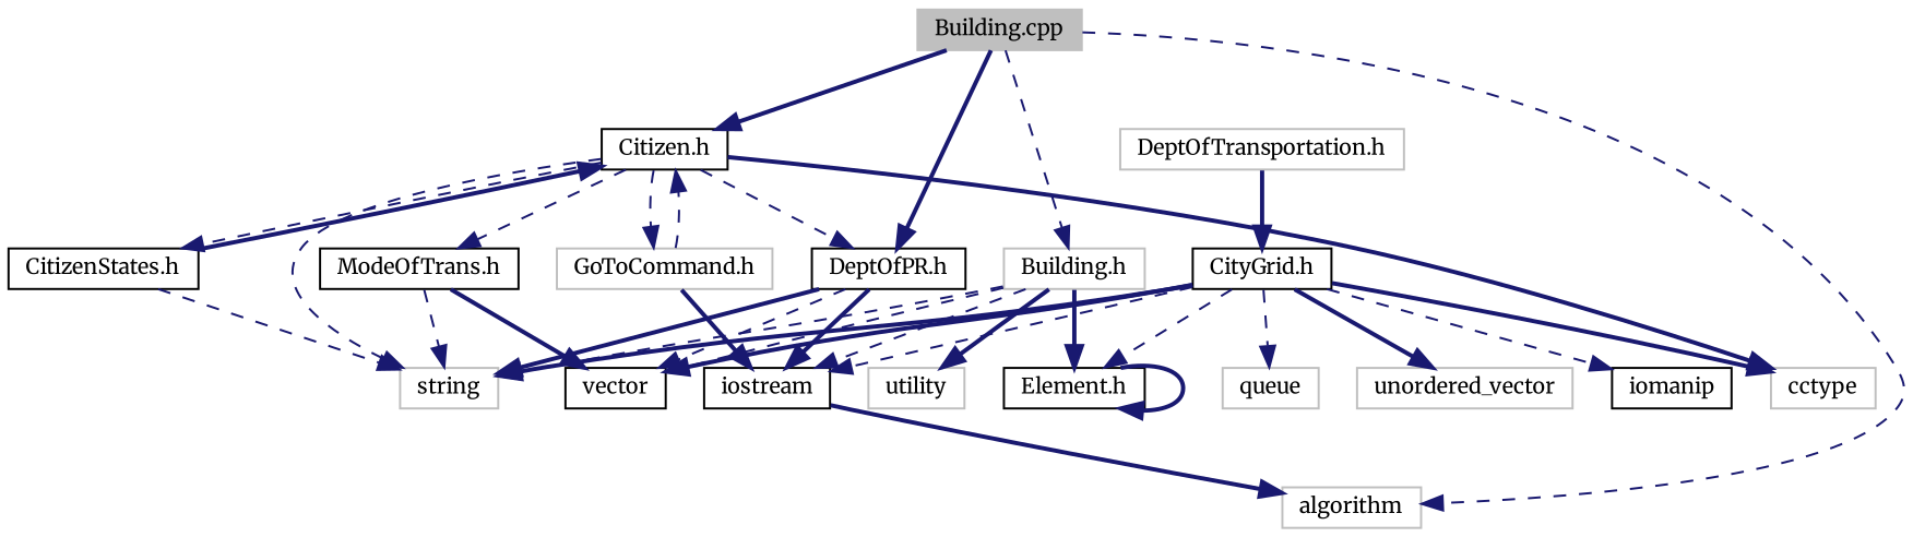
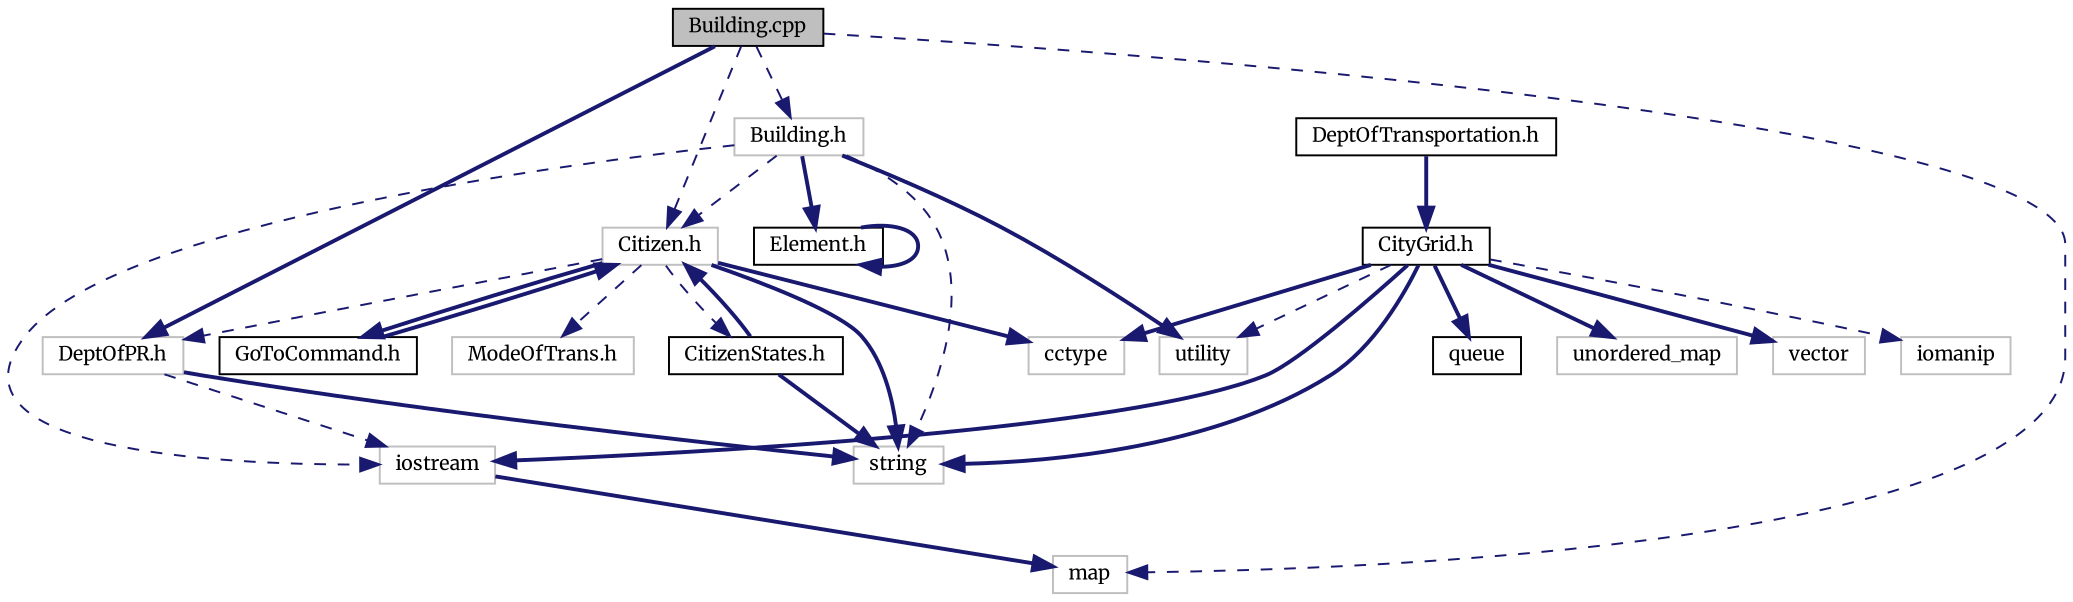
  digraph {
    fontname=Merriweather
    node [color=grey75 fillcolor=white fontname=Merriweather fontsize=10 shape=record style=filled]
    edge [color=midnightblue fontname=Merriweather fontsize=10 labelfontname=Helvetica labelfontsize=10 style=bold]
-   n1 [fillcolor=grey75 fontcolor=black height=0.2 label="Building.cpp" width=0.4]
+   n1 [color=black fillcolor=grey75 fontcolor=black height=0.2 label="Building.cpp" width=0.4]
    n2 [height=0.2 label="Building.h" width=0.4]
-   n3 [height=0.2 label=algorithm width=0.4]
-   n4 [color=black height=0.2 label="Citizen.h" width=0.4]
-   n5 [color=black height=0.2 label="DeptOfPR.h" width=0.4]
+   n3 [height=0.2 label=map width=0.4]
+   n4 [height=0.2 label="Citizen.h" width=0.4]
+   n5 [height=0.2 label="DeptOfPR.h" width=0.4]
    n6 [height=0.2 label=string width=0.4]
-   n7 [color=black height=0.2 label=vector width=0.4]
-   n8 [color=black height=0.2 label=iostream width=0.4]
+   n7 [height=0.2 label=vector width=0.4]
+   n8 [height=0.2 label=iostream width=0.4]
    n9 [height=0.2 label=utility width=0.4]
    n10 [color=black height=0.2 label="Element.h" width=0.4]
-   n11 [color=black height=0.2 label="ModeOfTrans.h" width=0.4]
+   n11 [height=0.2 label="ModeOfTrans.h" width=0.4]
    n12 [color=black height=0.2 label="CitizenStates.h" width=0.4]
-   n13 [height=0.2 label="GoToCommand.h" width=0.4]
+   n13 [color=black height=0.2 label="GoToCommand.h" width=0.4]
    n14 [height=0.2 label=cctype width=0.4]
-   n15 [height=0.2 label="DeptOfTransportation.h" width=0.4]
+   n15 [color=black height=0.2 label="DeptOfTransportation.h" width=0.4]
    n16 [color=black height=0.2 label="CityGrid.h" width=0.4]
-   n17 [color=black height=0.2 label=iomanip width=0.4]
-   n18 [height=0.2 label=queue width=0.4]
-   n19 [height=0.2 label=unordered_vector width=0.4]
+   n17 [height=0.2 label=iomanip width=0.4]
+   n18 [color=black height=0.2 label=queue width=0.4]
+   n19 [height=0.2 label=unordered_map width=0.4]
    n1 -> n2 [style=dashed]
    n1 -> n3 [style=dashed]
-   n1 -> n4
+   n1 -> n4 [style=dashed]
    n1 -> n5
    n2 -> n6 [style=dashed]
-   n2 -> n7 [style=dashed]
+   n2 -> n4 [style=dashed]
    n2 -> n8 [style=dashed]
    n2 -> n9
    n2 -> n10
    n4 -> n5 [style=dashed]
-   n4 -> n6 [style=dashed]
+   n4 -> n6
    n4 -> n11 [style=dashed]
    n4 -> n12 [style=dashed]
-   n4 -> n13 [style=dashed]
+   n4 -> n13
    n4 -> n14
    n5 -> n6
-   n5 -> n7 [style=dashed]
-   n5 -> n8
+   n5 -> n8 [style=dashed]
    n8 -> n3
    n10 -> n10
-   n11 -> n6 [style=dashed]
-   n11 -> n7
    n12 -> n4
-   n12 -> n6 [style=dashed]
-   n13 -> n4 [style=dashed]
-   n13 -> n8
+   n12 -> n6
+   n13 -> n4
    n15 -> n16
    n16 -> n6
    n16 -> n7
-   n16 -> n8 [style=dashed]
-   n16 -> n10 [style=dashed]
+   n16 -> n8
+   n16 -> n9 [style=dashed]
    n16 -> n14
    n16 -> n17 [style=dashed]
-   n16 -> n18 [style=dashed]
+   n16 -> n18
    n16 -> n19
  }
